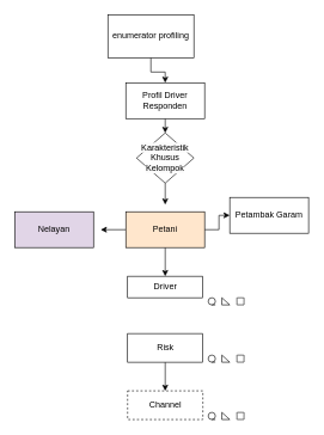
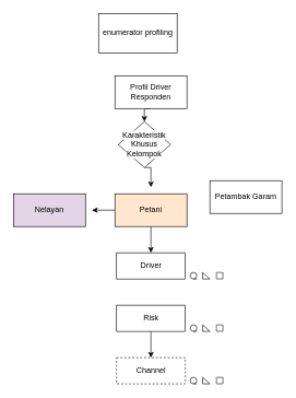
  <mxCell id="0" />
  <mxCell id="1" parent="0" />
- <mxCell id="2" style="edgeStyle=orthogonalEdgeStyle;rounded=0;orthogonalLoop=1;jettySize=auto;html=1;exitX=0.5;exitY=1;exitDx=0;exitDy=0;entryX=0.5;entryY=0;entryDx=0;entryDy=0;" edge="1" parent="1" source="3" target="5"><mxGeometry relative="1" as="geometry" /></mxCell>
  <mxCell id="3" value="enumerator profiling" style="rounded=0;whiteSpace=wrap;html=1;" vertex="1" parent="1"><mxGeometry x="150" y="20" width="120" height="60" as="geometry" /></mxCell>
  <mxCell id="4" style="edgeStyle=orthogonalEdgeStyle;rounded=0;orthogonalLoop=1;jettySize=auto;html=1;exitX=0.5;exitY=1;exitDx=0;exitDy=0;entryX=0.5;entryY=0;entryDx=0;entryDy=0;" edge="1" parent="1" source="5" target="8"><mxGeometry relative="1" as="geometry" /></mxCell>
  <mxCell id="5" value="Profil Driver Responden" style="rounded=0;whiteSpace=wrap;html=1;" vertex="1" parent="1"><mxGeometry x="175" y="115" width="110" height="50" as="geometry" /></mxCell>
  <mxCell id="6" value="Nelayan" style="rounded=0;whiteSpace=wrap;html=1;fillColor=#e1d5e7;" vertex="1" parent="1"><mxGeometry x="20" y="295" width="110" height="50" as="geometry" /></mxCell>
  <mxCell id="7" style="edgeStyle=orthogonalEdgeStyle;rounded=0;orthogonalLoop=1;jettySize=auto;html=1;exitX=0.5;exitY=1;exitDx=0;exitDy=0;" edge="1" parent="1" source="8"><mxGeometry relative="1" as="geometry"><mxPoint x="230" y="285" as="targetPoint" /></mxGeometry></mxCell>
- <mxCell id="8" value="&lt;span style=&quot;caret-color: rgb(0, 0, 0); color: rgb(0, 0, 0); font-family: Helvetica; font-size: 12px; font-style: normal; font-variant-caps: normal; font-weight: 400; letter-spacing: normal; text-align: center; text-indent: 0px; text-transform: none; word-spacing: 0px; -webkit-text-stroke-width: 0px; background-color: rgb(251, 251, 251); text-decoration: none; float: none; display: inline !important;&quot;&gt;Karakteristik Khusus Kelompok&lt;/span&gt;" style="rhombus;whiteSpace=wrap;html=1;" vertex="1" parent="1"><mxGeometry x="190" y="185" width="80" height="70" as="geometry" /></mxCell>
+ <mxCell id="8" value="&lt;span style=&quot;caret-color: rgb(0, 0, 0); color: rgb(0, 0, 0); font-family: Helvetica; font-size: 12px; font-style: normal; font-variant-caps: normal; font-weight: 400; letter-spacing: normal; text-align: center; text-indent: 0px; text-transform: none; word-spacing: 0px; -webkit-text-stroke-width: 0px; background-color: rgb(251, 251, 251); text-decoration: none; float: none; display: inline !important;&quot;&gt;Karakteristik Khusus Kelompok&lt;/span&gt;" style="rhombus;whiteSpace=wrap;html=1;" vertex="1" parent="1"><mxGeometry x="180" y="185" width="80" height="70" as="geometry" /></mxCell>
  <mxCell id="9" style="edgeStyle=orthogonalEdgeStyle;rounded=0;orthogonalLoop=1;jettySize=auto;html=1;exitX=0;exitY=0.5;exitDx=0;exitDy=0;" edge="1" parent="1" source="12"><mxGeometry relative="1" as="geometry"><mxPoint x="140" y="320" as="targetPoint" /></mxGeometry></mxCell>
- <mxCell id="10" style="edgeStyle=orthogonalEdgeStyle;rounded=0;orthogonalLoop=1;jettySize=auto;html=1;entryX=0;entryY=0.5;entryDx=0;entryDy=0;" edge="1" parent="1" source="12" target="13"><mxGeometry relative="1" as="geometry" /></mxCell>
  <mxCell id="11" style="edgeStyle=orthogonalEdgeStyle;rounded=0;orthogonalLoop=1;jettySize=auto;html=1;exitX=0.5;exitY=1;exitDx=0;exitDy=0;entryX=0.5;entryY=0;entryDx=0;entryDy=0;" edge="1" parent="1" source="12" target="14"><mxGeometry relative="1" as="geometry" /></mxCell>
  <mxCell id="12" value="Petani" style="rounded=0;whiteSpace=wrap;html=1;fillColor=#ffe6cc;" vertex="1" parent="1"><mxGeometry x="175" y="295" width="110" height="50" as="geometry" /></mxCell>
  <mxCell id="13" value="Petambak Garam" style="rounded=0;whiteSpace=wrap;html=1;" vertex="1" parent="1"><mxGeometry x="320" y="275" width="110" height="50" as="geometry" /></mxCell>
- <mxCell id="14" value="Driver" style="rounded=0;whiteSpace=wrap;html=1;" vertex="1" parent="1"><mxGeometry x="177.5" y="385" width="105" height="30" as="geometry" /></mxCell>
+ <mxCell id="14" value="Driver" style="rounded=0;whiteSpace=wrap;html=1;" vertex="1" parent="1"><mxGeometry x="177.5" y="385" width="105" height="40" as="geometry" /></mxCell>
  <mxCell id="15" style="edgeStyle=orthogonalEdgeStyle;rounded=0;orthogonalLoop=1;jettySize=auto;html=1;exitX=0.5;exitY=1;exitDx=0;exitDy=0;entryX=0.5;entryY=0;entryDx=0;entryDy=0;" edge="1" parent="1" source="16" target="17"><mxGeometry relative="1" as="geometry" /></mxCell>
  <mxCell id="16" value="Risk" style="rounded=0;whiteSpace=wrap;html=1;" vertex="1" parent="1"><mxGeometry x="177.5" y="465" width="105" height="40" as="geometry" /></mxCell>
  <mxCell id="17" value="Channel" style="rounded=0;whiteSpace=wrap;html=1;dashed=1;" vertex="1" parent="1"><mxGeometry x="177.5" y="545" width="105" height="40" as="geometry" /></mxCell>
  <mxCell id="18" value="" style="group" vertex="1" connectable="0" parent="1"><mxGeometry x="290" y="415" width="50" height="10" as="geometry" /></mxCell>
  <mxCell id="19" value="" style="shape=tapeData;whiteSpace=wrap;html=1;perimeter=ellipsePerimeter;" vertex="1" parent="18"><mxGeometry width="10" height="10" as="geometry" /></mxCell>
  <mxCell id="20" value="" style="verticalLabelPosition=bottom;verticalAlign=top;html=1;shape=mxgraph.basic.acute_triangle;dx=0;" vertex="1" parent="18"><mxGeometry x="19" width="11" height="10" as="geometry" /></mxCell>
  <mxCell id="21" value="" style="whiteSpace=wrap;html=1;shape=mxgraph.basic.cloud_rect" vertex="1" parent="18"><mxGeometry x="40" width="10" height="10" as="geometry" /></mxCell>
  <mxCell id="22" value="" style="group" vertex="1" connectable="0" parent="1"><mxGeometry x="290" y="495" width="50" height="10" as="geometry" /></mxCell>
  <mxCell id="23" value="" style="shape=tapeData;whiteSpace=wrap;html=1;perimeter=ellipsePerimeter;" vertex="1" parent="22"><mxGeometry width="10" height="10" as="geometry" /></mxCell>
  <mxCell id="24" value="" style="verticalLabelPosition=bottom;verticalAlign=top;html=1;shape=mxgraph.basic.acute_triangle;dx=0;" vertex="1" parent="22"><mxGeometry x="19" width="11" height="10" as="geometry" /></mxCell>
  <mxCell id="25" value="" style="whiteSpace=wrap;html=1;shape=mxgraph.basic.cloud_rect" vertex="1" parent="22"><mxGeometry x="40" width="10" height="10" as="geometry" /></mxCell>
  <mxCell id="26" value="" style="group" vertex="1" connectable="0" parent="1"><mxGeometry x="290" y="575" width="50" height="10" as="geometry" /></mxCell>
  <mxCell id="27" value="" style="shape=tapeData;whiteSpace=wrap;html=1;perimeter=ellipsePerimeter;" vertex="1" parent="26"><mxGeometry width="10" height="10" as="geometry" /></mxCell>
  <mxCell id="28" value="" style="verticalLabelPosition=bottom;verticalAlign=top;html=1;shape=mxgraph.basic.acute_triangle;dx=0;" vertex="1" parent="26"><mxGeometry x="19" width="11" height="10" as="geometry" /></mxCell>
  <mxCell id="29" value="" style="whiteSpace=wrap;html=1;shape=mxgraph.basic.cloud_rect" vertex="1" parent="26"><mxGeometry x="40" width="10" height="10" as="geometry" /></mxCell>
